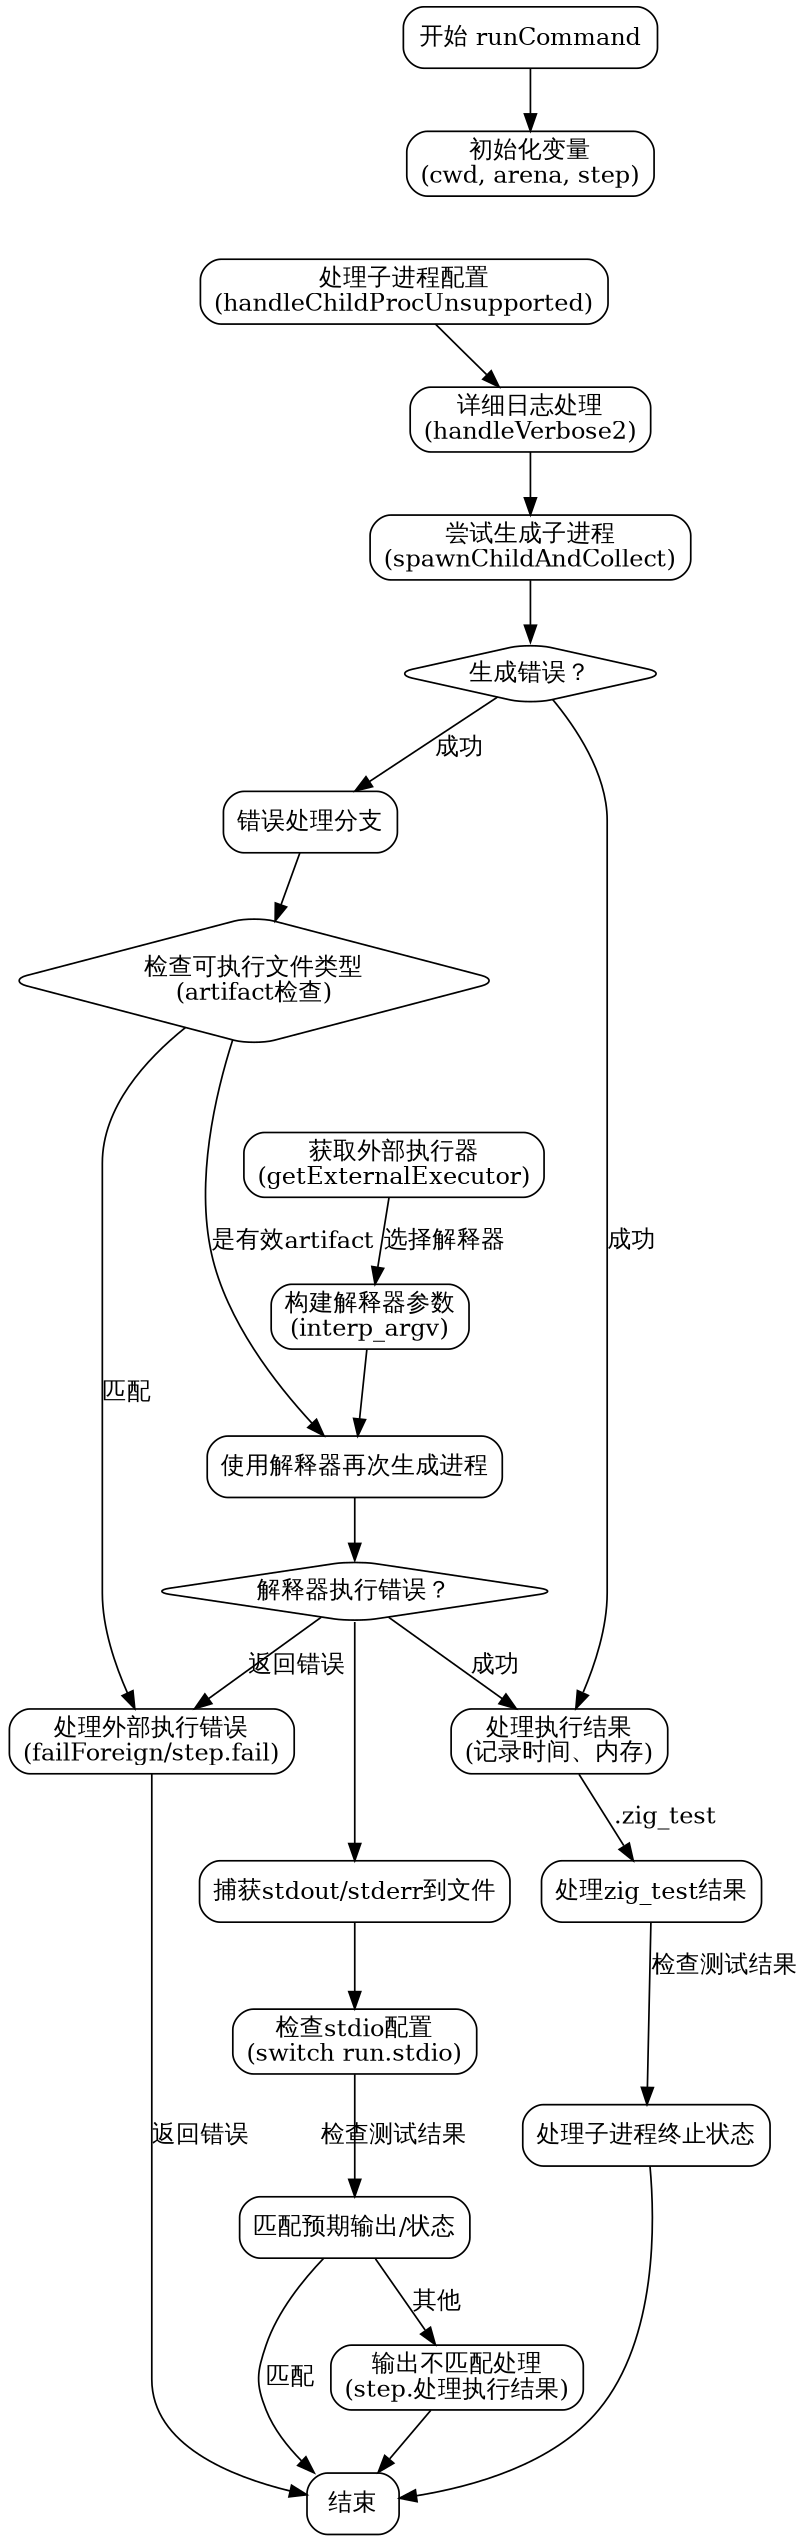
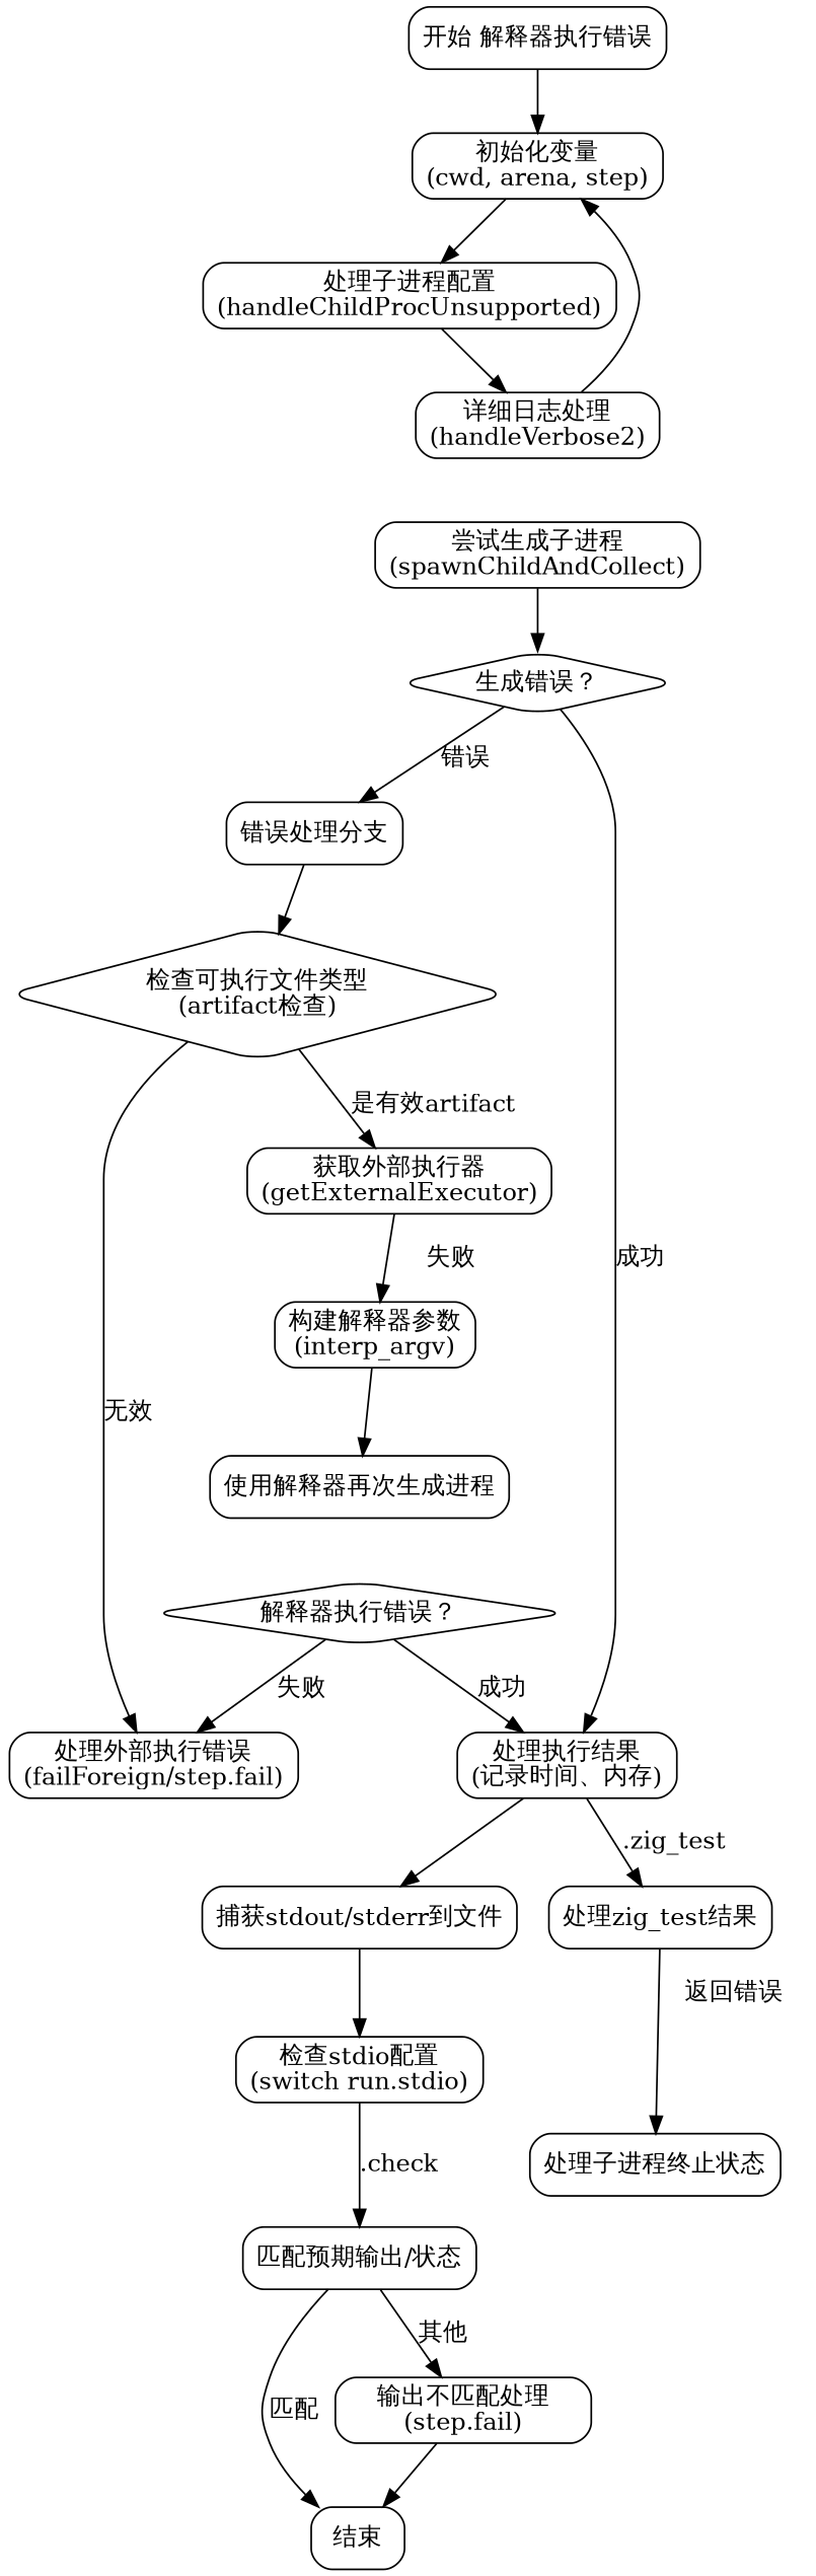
  digraph {
    node [shape=rectangle style=rounded]
-   n1 [label="开始 runCommand"]
+   n1 [label="开始 解释器执行错误"]
    n2 [label="初始化变量\n(cwd, arena, step)"]
    n3 [label="处理子进程配置\n(handleChildProcUnsupported)"]
    n4 [label="详细日志处理\n(handleVerbose2)"]
    n5 [label="尝试生成子进程\n(spawnChildAndCollect)"]
    n6 [label="生成错误？" shape=diamond]
    n7 [label="错误处理分支"]
    n8 [label="处理执行结果\n(记录时间、内存)"]
    n9 [label="检查可执行文件类型\n(artifact检查)" shape=diamond]
    n10 [label="捕获stdout/stderr到文件"]
    n11 [label="处理zig_test结果"]
    n12 [label="获取外部执行器\n(getExternalExecutor)"]
    n13 [label="处理外部执行错误\n(failForeign/step.fail)"]
    n14 [label="构建解释器参数\n(interp_argv)"]
    n15 [label="结束"]
    n16 [label="使用解释器再次生成进程"]
    n17 [label="解释器执行错误？" shape=diamond]
    n18 [label="检查stdio配置\n(switch run.stdio)"]
    n19 [label="匹配预期输出/状态"]
-   n20 [label="输出不匹配处理\n(step.处理执行结果)"]
+   n20 [label="输出不匹配处理\n(step.fail)"]
    n21 [label="处理子进程终止状态"]
    n1 -> n2
+   n2 -> n3
    n3 -> n4
-   n4 -> n5
+   n4 -> n2
    n5 -> n6
-   n6 -> n7 [label="成功"]
+   n6 -> n7 [label="错误"]
    n6 -> n8 [label="成功"]
    n7 -> n9
-   n17 -> n10
+   n8 -> n10
    n8 -> n11 [label=".zig_test"]
-   n9 -> n16 [label="是有效artifact"]
-   n9 -> n13 [label="匹配"]
+   n9 -> n12 [label="是有效artifact"]
+   n9 -> n13 [label="无效"]
    n10 -> n18
-   n11 -> n21 [label="检查测试结果"]
-   n12 -> n14 [label="选择解释器"]
-   n13 -> n15 [label="返回错误"]
+   n11 -> n21 [label="返回错误"]
+   n12 -> n14 [label="失败"]
    n14 -> n16
-   n16 -> n17
    n17 -> n8 [label="成功"]
-   n17 -> n13 [label="返回错误"]
-   n18 -> n19 [label="检查测试结果"]
+   n17 -> n13 [label="失败"]
+   n18 -> n19 [label=".check"]
    n19 -> n15 [label="匹配"]
    n19 -> n20 [label="其他"]
    n20 -> n15
-   n21 -> n15
  }
